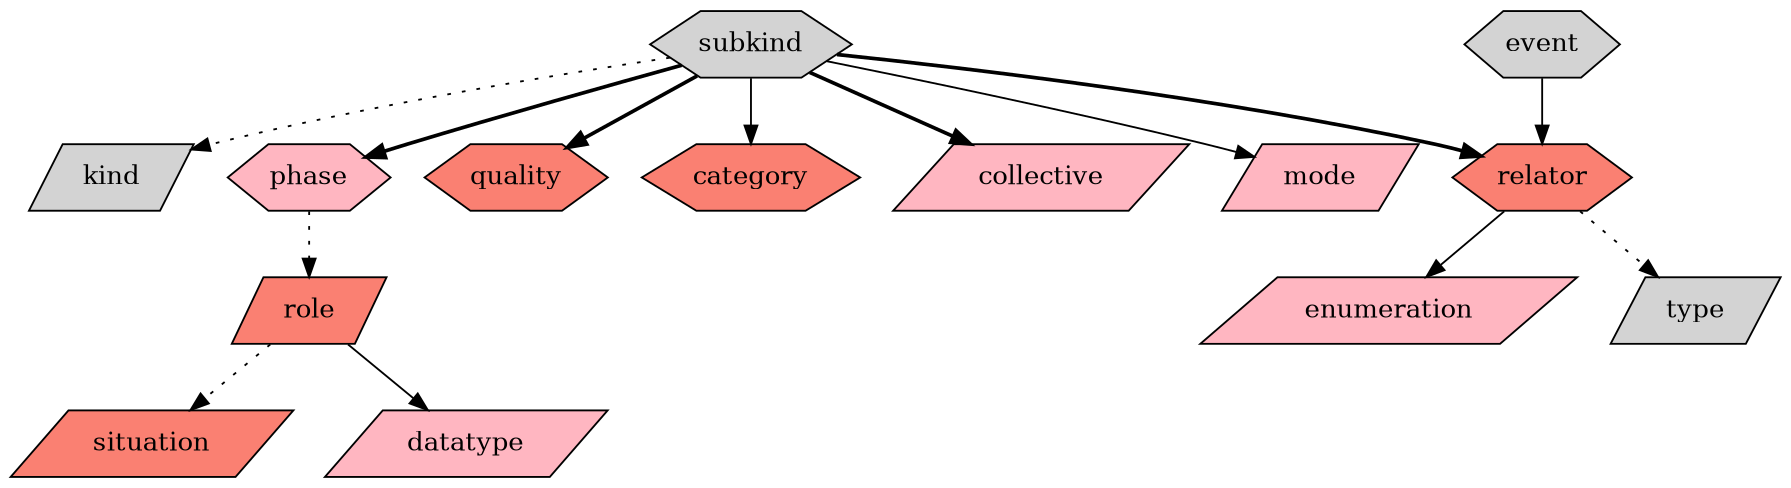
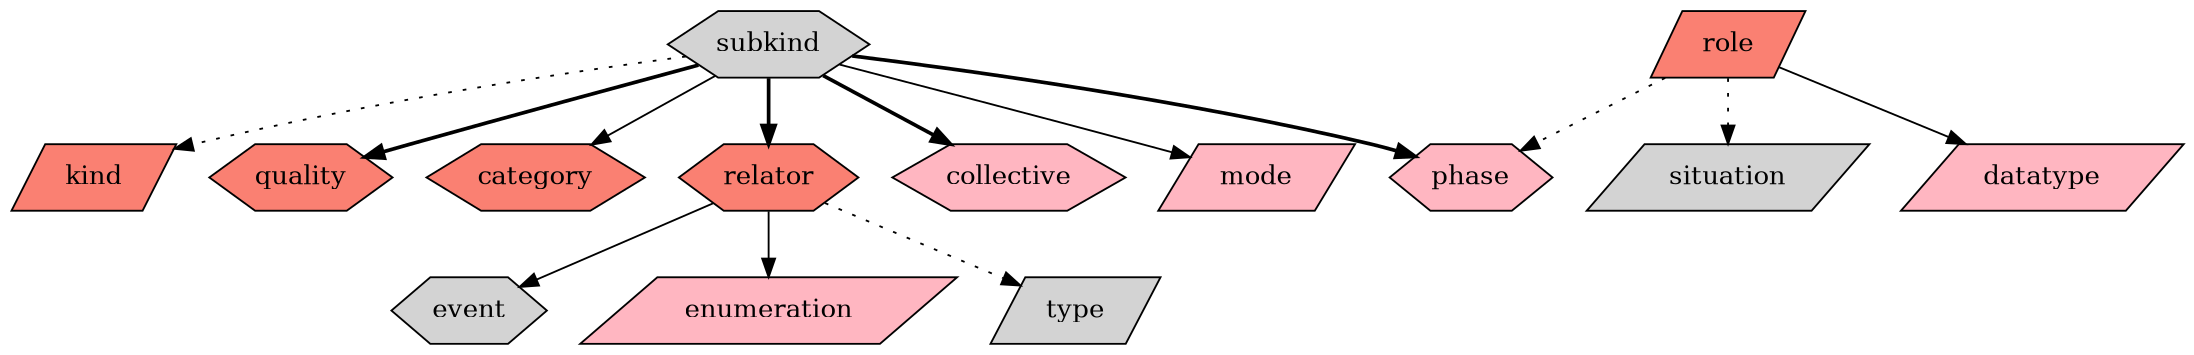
  strict digraph {
    node [fillcolor=lightgrey shape=parallelogram style=filled]
    edge [style=solid]
-   kind
+   kind [fillcolor=salmon]
    subkind [shape=hexagon]
    phase [fillcolor=lightpink shape=hexagon]
    quality [fillcolor=salmon shape=hexagon]
    category [fillcolor=salmon shape=hexagon]
    relator [fillcolor=salmon shape=hexagon]
-   collective [fillcolor=lightpink]
+   collective [fillcolor=lightpink shape=hexagon]
    mode [fillcolor=lightpink]
    role [fillcolor=salmon]
    event [shape=hexagon]
    enumeration [fillcolor=lightpink]
    type
-   situation [fillcolor=salmon]
+   situation
    datatype [fillcolor=lightpink]
    subkind -> kind [style=dotted]
    subkind -> phase [style=bold]
    subkind -> quality [style=bold]
    subkind -> category
    subkind -> relator [style=bold]
    subkind -> collective [style=bold]
    subkind -> mode
-   phase -> role [style=dotted]
-   event -> relator
+   role -> phase [style=dotted]
+   relator -> event
    relator -> enumeration
    relator -> type [style=dotted]
    role -> situation [style=dotted]
    role -> datatype
  }
